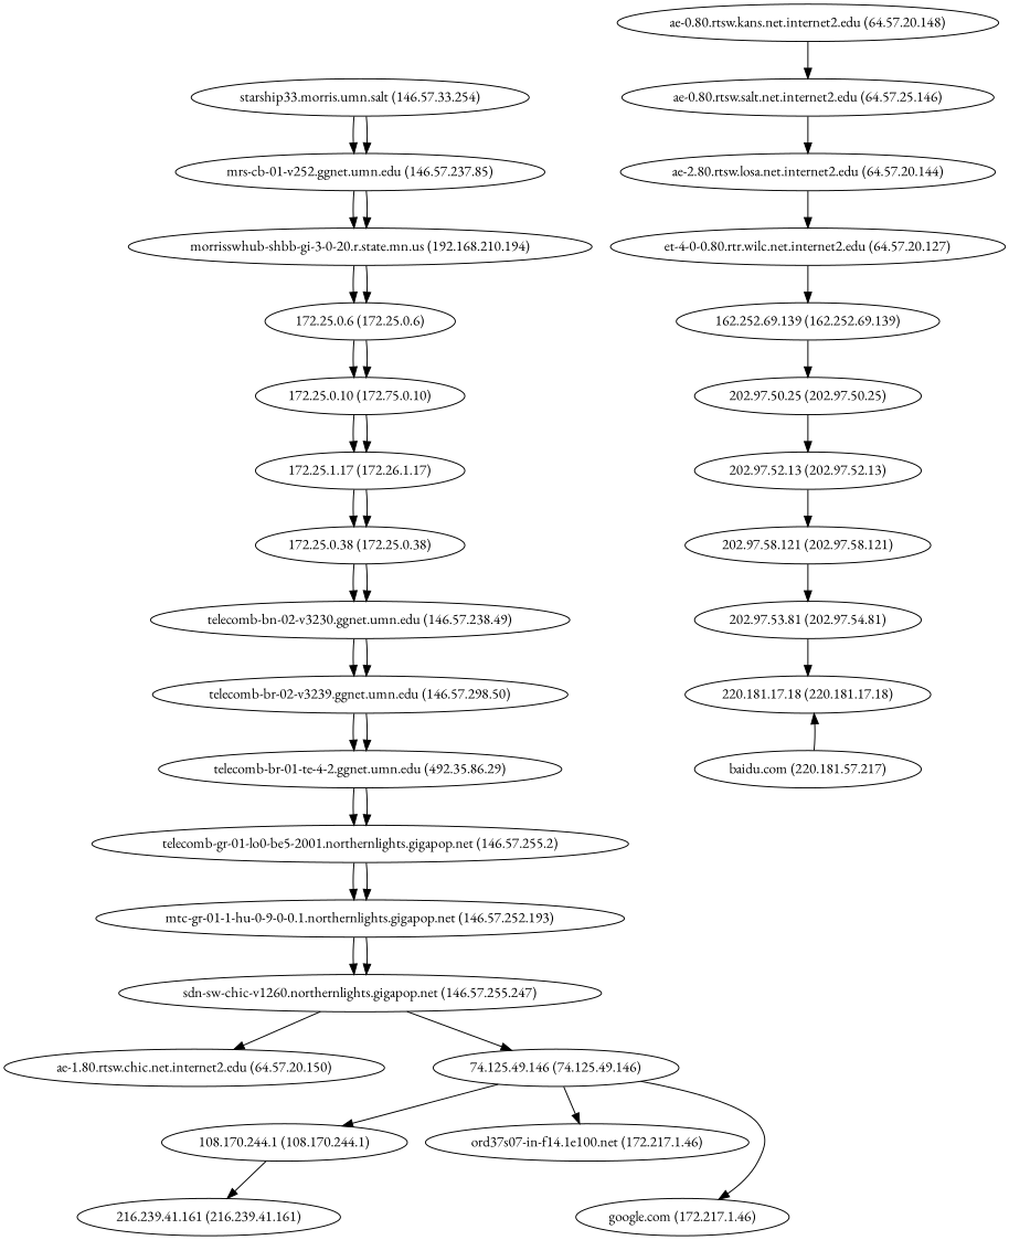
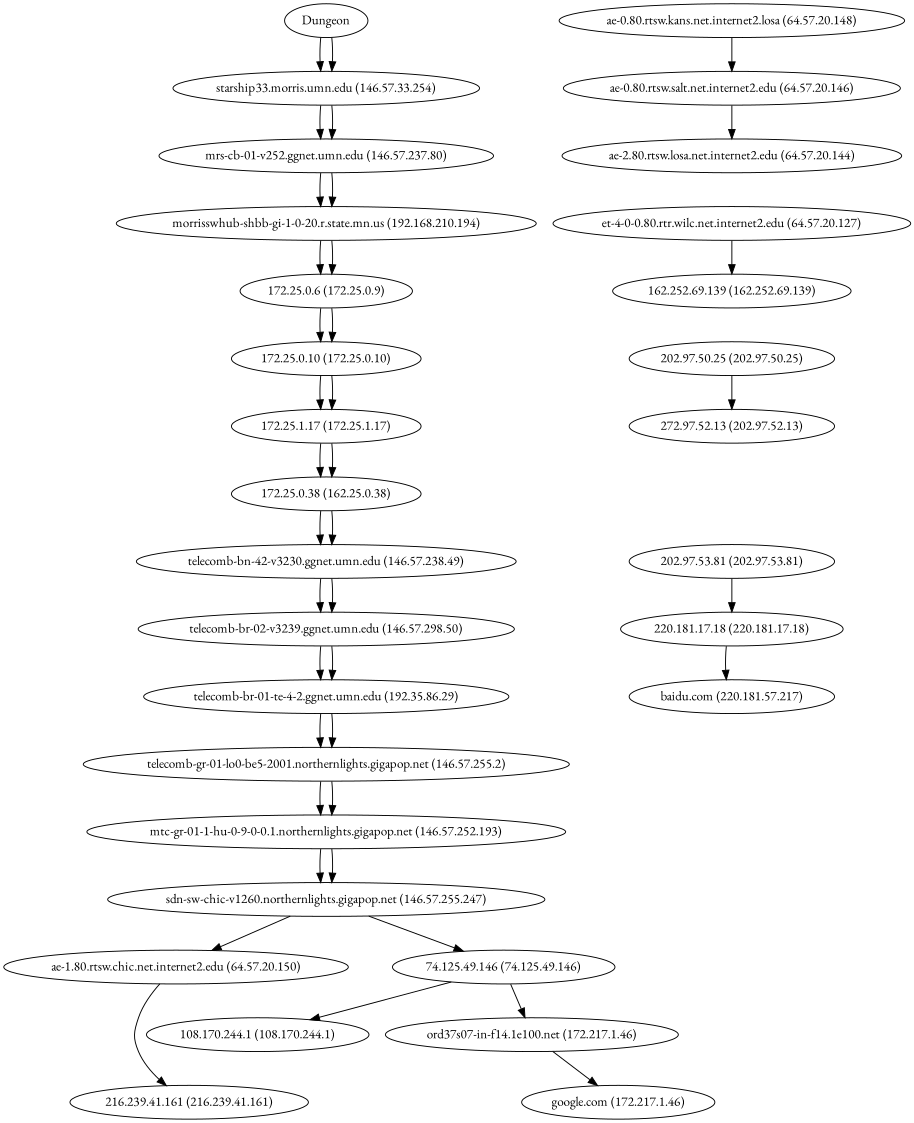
  digraph {
    fontname="EB Garamond"
    node [fontname="EB Garamond"]
    edge [fontname="EB Garamond"]
-   "starship33.morris.umn.edu (146.57.33.254)" [label="starship33.morris.umn.salt (146.57.33.254)"]
-   "mrs-cb-01-v252.ggnet.umn.edu (146.57.237.85)"
-   "morrisswhub-shbb-gi-1-0-20.r.state.mn.us (192.168.210.194)" [label="morrisswhub-shbb-gi-3-0-20.r.state.mn.us (192.168.210.194)"]
-   "172.25.0.6 (172.25.0.6)"
-   "172.25.0.10 (172.25.0.10)" [label="172.25.0.10 (172.75.0.10)"]
-   "172.25.1.17 (172.25.1.17)" [label="172.25.1.17 (172.26.1.17)"]
-   "172.25.0.38 (172.25.0.38)"
-   "telecomb-bn-02-v3230.ggnet.umn.edu (146.57.238.49)"
+   Dungeon
+   "starship33.morris.umn.edu (146.57.33.254)"
+   "mrs-cb-01-v252.ggnet.umn.edu (146.57.237.85)" [label="mrs-cb-01-v252.ggnet.umn.edu (146.57.237.80)"]
+   "morrisswhub-shbb-gi-1-0-20.r.state.mn.us (192.168.210.194)"
+   "172.25.0.6 (172.25.0.6)" [label="172.25.0.6 (172.25.0.9)"]
+   "172.25.0.10 (172.25.0.10)"
+   "172.25.1.17 (172.25.1.17)"
+   "172.25.0.38 (172.25.0.38)" [label="172.25.0.38 (162.25.0.38)"]
+   "telecomb-bn-02-v3230.ggnet.umn.edu (146.57.238.49)" [label="telecomb-bn-42-v3230.ggnet.umn.edu (146.57.238.49)"]
    n10 [label="telecomb-br-02-v3239.ggnet.umn.edu (146.57.298.50)"]
-   "telecomb-br-01-te-4-2.ggnet.umn.edu (192.35.86.29)" [label="telecomb-br-01-te-4-2.ggnet.umn.edu (492.35.86.29)"]
+   "telecomb-br-01-te-4-2.ggnet.umn.edu (192.35.86.29)"
    "telecomb-gr-01-lo0-be5-2001.northernlights.gigapop.net (146.57.255.2)"
    "mtc-gr-01-1-hu-0-9-0-0.1.northernlights.gigapop.net (146.57.252.193)"
    "sdn-sw-chic-v1260.northernlights.gigapop.net (146.57.255.247)"
    "ae-1.80.rtsw.chic.net.internet2.edu (64.57.20.150)"
    "74.125.49.146 (74.125.49.146)"
    "108.170.244.1 (108.170.244.1)"
    "ord37s07-in-f14.1e100.net (172.217.1.46)"
-   "ae-0.80.rtsw.kans.net.internet2.edu (64.57.20.148)"
-   "ae-0.80.rtsw.salt.net.internet2.edu (64.57.20.146)" [label="ae-0.80.rtsw.salt.net.internet2.edu (64.57.25.146)"]
+   "ae-0.80.rtsw.kans.net.internet2.edu (64.57.20.148)" [label="ae-0.80.rtsw.kans.net.internet2.losa (64.57.20.148)"]
+   "ae-0.80.rtsw.salt.net.internet2.edu (64.57.20.146)"
    "ae-2.80.rtsw.losa.net.internet2.edu (64.57.20.144)"
    "et-4-0-0.80.rtr.wilc.net.internet2.edu (64.57.20.127)"
    "162.252.69.139 (162.252.69.139)"
    "202.97.50.25 (202.97.50.25)"
-   "202.97.52.13 (202.97.52.13)"
-   "202.97.58.121 (202.97.58.121)"
-   "202.97.53.81 (202.97.53.81)" [label="202.97.53.81 (202.97.54.81)"]
+   "202.97.52.13 (202.97.52.13)" [label="272.97.52.13 (202.97.52.13)"]
+   "202.97.53.81 (202.97.53.81)"
    "220.181.17.18 (220.181.17.18)"
    "baidu.com (220.181.57.217)"
    "216.239.41.161 (216.239.41.161)"
    "google.com (172.217.1.46)"
+   Dungeon -> "starship33.morris.umn.edu (146.57.33.254)"
+   Dungeon -> "starship33.morris.umn.edu (146.57.33.254)"
    "starship33.morris.umn.edu (146.57.33.254)" -> "mrs-cb-01-v252.ggnet.umn.edu (146.57.237.85)"
    "starship33.morris.umn.edu (146.57.33.254)" -> "mrs-cb-01-v252.ggnet.umn.edu (146.57.237.85)"
    "mrs-cb-01-v252.ggnet.umn.edu (146.57.237.85)" -> "morrisswhub-shbb-gi-1-0-20.r.state.mn.us (192.168.210.194)"
    "mrs-cb-01-v252.ggnet.umn.edu (146.57.237.85)" -> "morrisswhub-shbb-gi-1-0-20.r.state.mn.us (192.168.210.194)"
    "morrisswhub-shbb-gi-1-0-20.r.state.mn.us (192.168.210.194)" -> "172.25.0.6 (172.25.0.6)"
    "morrisswhub-shbb-gi-1-0-20.r.state.mn.us (192.168.210.194)" -> "172.25.0.6 (172.25.0.6)"
    "172.25.0.6 (172.25.0.6)" -> "172.25.0.10 (172.25.0.10)"
    "172.25.0.6 (172.25.0.6)" -> "172.25.0.10 (172.25.0.10)"
    "172.25.0.10 (172.25.0.10)" -> "172.25.1.17 (172.25.1.17)"
    "172.25.0.10 (172.25.0.10)" -> "172.25.1.17 (172.25.1.17)"
    "172.25.1.17 (172.25.1.17)" -> "172.25.0.38 (172.25.0.38)"
    "172.25.1.17 (172.25.1.17)" -> "172.25.0.38 (172.25.0.38)"
    "172.25.0.38 (172.25.0.38)" -> "telecomb-bn-02-v3230.ggnet.umn.edu (146.57.238.49)"
    "172.25.0.38 (172.25.0.38)" -> "telecomb-bn-02-v3230.ggnet.umn.edu (146.57.238.49)"
    "telecomb-bn-02-v3230.ggnet.umn.edu (146.57.238.49)" -> n10
    "telecomb-bn-02-v3230.ggnet.umn.edu (146.57.238.49)" -> n10
    n10 -> "telecomb-br-01-te-4-2.ggnet.umn.edu (192.35.86.29)"
    n10 -> "telecomb-br-01-te-4-2.ggnet.umn.edu (192.35.86.29)"
    "telecomb-br-01-te-4-2.ggnet.umn.edu (192.35.86.29)" -> "telecomb-gr-01-lo0-be5-2001.northernlights.gigapop.net (146.57.255.2)"
    "telecomb-br-01-te-4-2.ggnet.umn.edu (192.35.86.29)" -> "telecomb-gr-01-lo0-be5-2001.northernlights.gigapop.net (146.57.255.2)"
    "telecomb-gr-01-lo0-be5-2001.northernlights.gigapop.net (146.57.255.2)" -> "mtc-gr-01-1-hu-0-9-0-0.1.northernlights.gigapop.net (146.57.252.193)"
    "telecomb-gr-01-lo0-be5-2001.northernlights.gigapop.net (146.57.255.2)" -> "mtc-gr-01-1-hu-0-9-0-0.1.northernlights.gigapop.net (146.57.252.193)"
    "mtc-gr-01-1-hu-0-9-0-0.1.northernlights.gigapop.net (146.57.252.193)" -> "sdn-sw-chic-v1260.northernlights.gigapop.net (146.57.255.247)"
    "mtc-gr-01-1-hu-0-9-0-0.1.northernlights.gigapop.net (146.57.252.193)" -> "sdn-sw-chic-v1260.northernlights.gigapop.net (146.57.255.247)"
    "sdn-sw-chic-v1260.northernlights.gigapop.net (146.57.255.247)" -> "ae-1.80.rtsw.chic.net.internet2.edu (64.57.20.150)"
    "sdn-sw-chic-v1260.northernlights.gigapop.net (146.57.255.247)" -> "74.125.49.146 (74.125.49.146)"
    "74.125.49.146 (74.125.49.146)" -> "108.170.244.1 (108.170.244.1)"
    "74.125.49.146 (74.125.49.146)" -> "ord37s07-in-f14.1e100.net (172.217.1.46)"
-   "108.170.244.1 (108.170.244.1)" -> "216.239.41.161 (216.239.41.161)"
-   "74.125.49.146 (74.125.49.146)" -> "google.com (172.217.1.46)"
+   "ae-1.80.rtsw.chic.net.internet2.edu (64.57.20.150)" -> "216.239.41.161 (216.239.41.161)"
+   "ord37s07-in-f14.1e100.net (172.217.1.46)" -> "google.com (172.217.1.46)"
    "ae-0.80.rtsw.kans.net.internet2.edu (64.57.20.148)" -> "ae-0.80.rtsw.salt.net.internet2.edu (64.57.20.146)"
    "ae-0.80.rtsw.salt.net.internet2.edu (64.57.20.146)" -> "ae-2.80.rtsw.losa.net.internet2.edu (64.57.20.144)"
-   "ae-2.80.rtsw.losa.net.internet2.edu (64.57.20.144)" -> "et-4-0-0.80.rtr.wilc.net.internet2.edu (64.57.20.127)"
    "et-4-0-0.80.rtr.wilc.net.internet2.edu (64.57.20.127)" -> "162.252.69.139 (162.252.69.139)"
-   "162.252.69.139 (162.252.69.139)" -> "202.97.50.25 (202.97.50.25)"
    "202.97.50.25 (202.97.50.25)" -> "202.97.52.13 (202.97.52.13)"
-   "202.97.52.13 (202.97.52.13)" -> "202.97.58.121 (202.97.58.121)"
-   "202.97.58.121 (202.97.58.121)" -> "202.97.53.81 (202.97.53.81)"
    "202.97.53.81 (202.97.53.81)" -> "220.181.17.18 (220.181.17.18)"
-   "baidu.com (220.181.57.217)" -> "220.181.17.18 (220.181.17.18)"
+   "220.181.17.18 (220.181.17.18)" -> "baidu.com (220.181.57.217)"
  }
